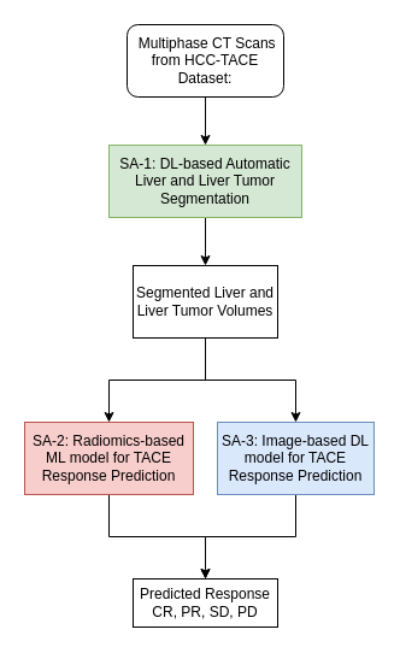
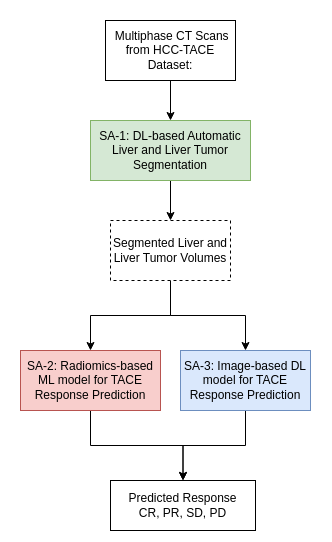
  <mxCell id="0" />
  <mxCell id="1" parent="0" />
  <mxCell id="2" value="" style="edgeStyle=orthogonalEdgeStyle;rounded=0;orthogonalLoop=1;jettySize=auto;html=1;" edge="1" parent="1" source="3" target="5"><mxGeometry relative="1" as="geometry" /></mxCell>
- <mxCell id="3" value="&amp;nbsp;Multiphase CT Scans from HCC-TACE Dataset:" style="whiteSpace=wrap;html=1;rounded=1;" vertex="1" parent="1"><mxGeometry x="105" y="20" width="130" height="60" as="geometry" /></mxCell>
+ <mxCell id="3" value="&amp;nbsp;Multiphase CT Scans from HCC-TACE Dataset:" style="rounded=0;whiteSpace=wrap;html=1;" vertex="1" parent="1"><mxGeometry x="105" y="20" width="130" height="60" as="geometry" /></mxCell>
  <mxCell id="4" value="" style="edgeStyle=orthogonalEdgeStyle;rounded=0;orthogonalLoop=1;jettySize=auto;html=1;" edge="1" parent="1" source="5" target="8"><mxGeometry relative="1" as="geometry" /></mxCell>
  <mxCell id="5" value="SA-1: DL-based Automatic Liver and Liver Tumor Segmentation" style="rounded=0;whiteSpace=wrap;html=1;fillColor=#d5e8d4;strokeColor=#82b366;" vertex="1" parent="1"><mxGeometry x="90" y="120" width="160" height="60" as="geometry" /></mxCell>
  <mxCell id="6" value="" style="edgeStyle=orthogonalEdgeStyle;rounded=0;orthogonalLoop=1;jettySize=auto;html=1;" edge="1" parent="1" source="8" target="10"><mxGeometry relative="1" as="geometry" /></mxCell>
  <mxCell id="7" value="" style="edgeStyle=orthogonalEdgeStyle;rounded=0;orthogonalLoop=1;jettySize=auto;html=1;" edge="1" parent="1" source="8" target="12"><mxGeometry relative="1" as="geometry" /></mxCell>
- <mxCell id="8" value="Segmented Liver and Liver Tumor Volumes" style="whiteSpace=wrap;html=1;rounded=0;" vertex="1" parent="1"><mxGeometry x="110" y="220" width="120" height="60" as="geometry" /></mxCell>
+ <mxCell id="8" value="Segmented Liver and Liver Tumor Volumes" style="whiteSpace=wrap;html=1;rounded=0;dashed=1;" vertex="1" parent="1"><mxGeometry x="110" y="220" width="120" height="60" as="geometry" /></mxCell>
  <mxCell id="9" style="edgeStyle=orthogonalEdgeStyle;rounded=0;orthogonalLoop=1;jettySize=auto;html=1;exitX=0.5;exitY=1;exitDx=0;exitDy=0;entryX=0.5;entryY=0;entryDx=0;entryDy=0;" edge="1" parent="1" source="10" target="13"><mxGeometry relative="1" as="geometry" /></mxCell>
  <mxCell id="10" value="SA-2: Radiomics-based ML model for TACE Response Prediction" style="whiteSpace=wrap;html=1;rounded=0;fillColor=#f8cecc;strokeColor=#b85450;" vertex="1" parent="1"><mxGeometry x="20" y="350" width="140" height="60" as="geometry" /></mxCell>
  <mxCell id="11" style="edgeStyle=orthogonalEdgeStyle;rounded=0;orthogonalLoop=1;jettySize=auto;html=1;exitX=0.5;exitY=1;exitDx=0;exitDy=0;entryX=0.5;entryY=0;entryDx=0;entryDy=0;" edge="1" parent="1" source="12" target="13"><mxGeometry relative="1" as="geometry" /></mxCell>
  <mxCell id="12" value="SA-3: Image-based DL model for TACE Response Prediction" style="whiteSpace=wrap;html=1;rounded=0;fillColor=#dae8fc;strokeColor=#6c8ebf;" vertex="1" parent="1"><mxGeometry x="180" y="350" width="130" height="60" as="geometry" /></mxCell>
- <mxCell id="13" value="Predicted Response&lt;div&gt;CR, PR, SD, PD&lt;/div&gt;" style="rounded=0;whiteSpace=wrap;html=1;" vertex="1" parent="1"><mxGeometry x="110" y="480" width="120" height="40" as="geometry" /></mxCell>
+ <mxCell id="13" value="Predicted Response&lt;div&gt;CR, PR, SD, PD&lt;/div&gt;" style="rounded=0;whiteSpace=wrap;html=1;" vertex="1" parent="1"><mxGeometry x="110" y="480" width="145" height="50" as="geometry" /></mxCell>
